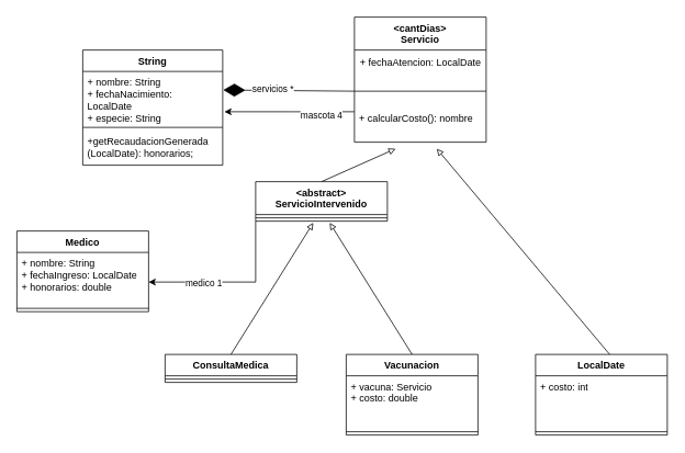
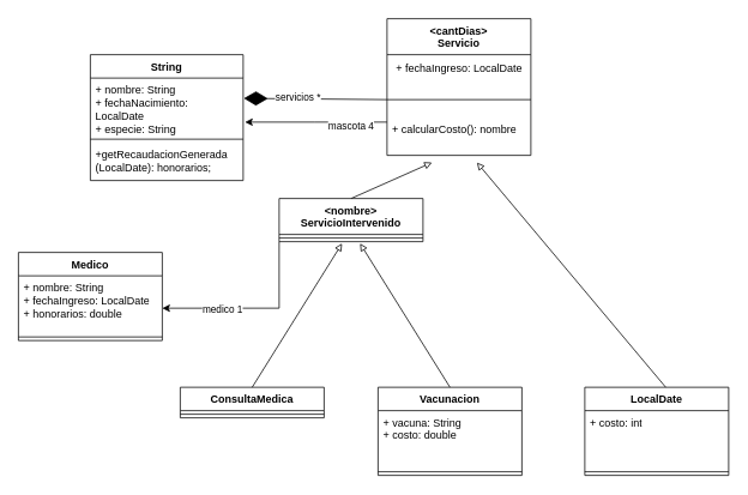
  <mxCell id="0" />
  <mxCell id="1" parent="0" />
  <mxCell id="2" value="Medico" style="swimlane;fontStyle=1;align=center;verticalAlign=top;childLayout=stackLayout;horizontal=1;startSize=26;horizontalStack=0;resizeParent=1;resizeParentMax=0;resizeLast=0;collapsible=1;marginBottom=0;whiteSpace=wrap;html=1;" parent="1" vertex="1"><mxGeometry x="20" y="280" width="160" height="98" as="geometry" /></mxCell>
  <mxCell id="3" value="&lt;div&gt;+ nombre: String&lt;br&gt;+ fechaIngreso: LocalDate&lt;/div&gt;&lt;div&gt;+ honorarios: double&lt;/div&gt;" style="text;strokeColor=none;fillColor=none;align=left;verticalAlign=top;spacingLeft=4;spacingRight=4;overflow=hidden;rotatable=0;points=[[0,0.5],[1,0.5]];portConstraint=eastwest;whiteSpace=wrap;html=1;" parent="2" vertex="1"><mxGeometry y="26" width="160" height="64" as="geometry" /></mxCell>
  <mxCell id="4" value="" style="line;strokeWidth=1;fillColor=none;align=left;verticalAlign=middle;spacingTop=-1;spacingLeft=3;spacingRight=3;rotatable=0;labelPosition=right;points=[];portConstraint=eastwest;strokeColor=inherit;" parent="2" vertex="1"><mxGeometry y="90" width="160" height="8" as="geometry" /></mxCell>
  <mxCell id="5" value="String" style="swimlane;fontStyle=1;align=center;verticalAlign=top;childLayout=stackLayout;horizontal=1;startSize=26;horizontalStack=0;resizeParent=1;resizeParentMax=0;resizeLast=0;collapsible=1;marginBottom=0;whiteSpace=wrap;html=1;" parent="1" vertex="1"><mxGeometry x="100" y="60" width="170" height="140" as="geometry" /></mxCell>
  <mxCell id="6" value="&lt;div&gt;+ nombre: String&lt;br&gt;+ fechaNacimiento: LocalDate&lt;/div&gt;&lt;div&gt;+ especie: String&lt;/div&gt;" style="text;strokeColor=none;fillColor=none;align=left;verticalAlign=top;spacingLeft=4;spacingRight=4;overflow=hidden;rotatable=0;points=[[0,0.5],[1,0.5]];portConstraint=eastwest;whiteSpace=wrap;html=1;" parent="5" vertex="1"><mxGeometry y="26" width="170" height="64" as="geometry" /></mxCell>
  <mxCell id="7" value="" style="line;strokeWidth=1;fillColor=none;align=left;verticalAlign=middle;spacingTop=-1;spacingLeft=3;spacingRight=3;rotatable=0;labelPosition=right;points=[];portConstraint=eastwest;strokeColor=inherit;" parent="5" vertex="1"><mxGeometry y="90" width="170" height="8" as="geometry" /></mxCell>
  <mxCell id="8" value="&lt;div&gt;+getRecaudacionGenerada&lt;/div&gt;&lt;div&gt;(LocalDate): honorarios;&lt;br&gt;&lt;/div&gt;" style="text;strokeColor=none;fillColor=none;align=left;verticalAlign=top;spacingLeft=4;spacingRight=4;overflow=hidden;rotatable=0;points=[[0,0.5],[1,0.5]];portConstraint=eastwest;whiteSpace=wrap;html=1;" parent="5" vertex="1"><mxGeometry y="98" width="170" height="42" as="geometry" /></mxCell>
  <mxCell id="9" value="&amp;lt;cantDias&amp;gt;&lt;div&gt;Servicio&lt;/div&gt;" style="swimlane;fontStyle=1;align=center;verticalAlign=top;childLayout=stackLayout;horizontal=1;startSize=40;horizontalStack=0;resizeParent=1;resizeParentMax=0;resizeLast=0;collapsible=1;marginBottom=0;whiteSpace=wrap;html=1;" parent="1" vertex="1"><mxGeometry x="430" y="20" width="160" height="152" as="geometry" /></mxCell>
- <mxCell id="10" value="+ fechaAtencion: LocalDate" style="text;html=1;align=center;verticalAlign=middle;resizable=0;points=[];autosize=1;strokeColor=none;fillColor=none;" vertex="1" parent="9"><mxGeometry y="40" width="160" height="30" as="geometry" /></mxCell>
+ <mxCell id="10" value="+ fechaIngreso: LocalDate" style="text;html=1;align=center;verticalAlign=middle;resizable=0;points=[];autosize=1;strokeColor=none;fillColor=none;" vertex="1" parent="9"><mxGeometry y="40" width="160" height="30" as="geometry" /></mxCell>
  <mxCell id="11" value="" style="line;strokeWidth=1;fillColor=none;align=left;verticalAlign=middle;spacingTop=-1;spacingLeft=3;spacingRight=3;rotatable=0;labelPosition=right;points=[];portConstraint=eastwest;strokeColor=inherit;" parent="9" vertex="1"><mxGeometry y="70" width="160" height="40" as="geometry" /></mxCell>
  <mxCell id="12" value="&lt;div&gt;+ calcularCosto(): nombre&lt;br&gt;&lt;/div&gt;" style="text;strokeColor=none;fillColor=none;align=left;verticalAlign=top;spacingLeft=4;spacingRight=4;overflow=hidden;rotatable=0;points=[[0,0.5],[1,0.5]];portConstraint=eastwest;whiteSpace=wrap;html=1;" parent="9" vertex="1"><mxGeometry y="110" width="160" height="42" as="geometry" /></mxCell>
  <mxCell id="13" value="ConsultaMedica" style="swimlane;fontStyle=1;align=center;verticalAlign=top;childLayout=stackLayout;horizontal=1;startSize=26;horizontalStack=0;resizeParent=1;resizeParentMax=0;resizeLast=0;collapsible=1;marginBottom=0;whiteSpace=wrap;html=1;" parent="1" vertex="1"><mxGeometry x="200" y="430" width="160" height="34" as="geometry" /></mxCell>
  <mxCell id="14" value="" style="line;strokeWidth=1;fillColor=none;align=left;verticalAlign=middle;spacingTop=-1;spacingLeft=3;spacingRight=3;rotatable=0;labelPosition=right;points=[];portConstraint=eastwest;strokeColor=inherit;" parent="13" vertex="1"><mxGeometry y="26" width="160" height="8" as="geometry" /></mxCell>
  <mxCell id="15" value="Vacunacion" style="swimlane;fontStyle=1;align=center;verticalAlign=top;childLayout=stackLayout;horizontal=1;startSize=26;horizontalStack=0;resizeParent=1;resizeParentMax=0;resizeLast=0;collapsible=1;marginBottom=0;whiteSpace=wrap;html=1;" parent="1" vertex="1"><mxGeometry x="420" y="430" width="160" height="98" as="geometry" /></mxCell>
- <mxCell id="16" value="&lt;div&gt;+ vacuna: Servicio&lt;/div&gt;&lt;div&gt;+ costo: double&lt;br&gt;&lt;/div&gt;" style="text;strokeColor=none;fillColor=none;align=left;verticalAlign=top;spacingLeft=4;spacingRight=4;overflow=hidden;rotatable=0;points=[[0,0.5],[1,0.5]];portConstraint=eastwest;whiteSpace=wrap;html=1;" parent="15" vertex="1"><mxGeometry y="26" width="160" height="64" as="geometry" /></mxCell>
+ <mxCell id="16" value="&lt;div&gt;+ vacuna: String&lt;/div&gt;&lt;div&gt;+ costo: double&lt;br&gt;&lt;/div&gt;" style="text;strokeColor=none;fillColor=none;align=left;verticalAlign=top;spacingLeft=4;spacingRight=4;overflow=hidden;rotatable=0;points=[[0,0.5],[1,0.5]];portConstraint=eastwest;whiteSpace=wrap;html=1;" parent="15" vertex="1"><mxGeometry y="26" width="160" height="64" as="geometry" /></mxCell>
  <mxCell id="17" value="" style="line;strokeWidth=1;fillColor=none;align=left;verticalAlign=middle;spacingTop=-1;spacingLeft=3;spacingRight=3;rotatable=0;labelPosition=right;points=[];portConstraint=eastwest;strokeColor=inherit;" parent="15" vertex="1"><mxGeometry y="90" width="160" height="8" as="geometry" /></mxCell>
  <mxCell id="18" style="rounded=0;orthogonalLoop=1;jettySize=auto;html=1;exitX=0.5;exitY=0;exitDx=0;exitDy=0;endArrow=block;endFill=0;" parent="1" source="19" edge="1"><mxGeometry relative="1" as="geometry"><mxPoint x="480" y="180" as="targetPoint" /></mxGeometry></mxCell>
- <mxCell id="19" value="&lt;div&gt;&amp;lt;abstract&amp;gt;&lt;/div&gt;&lt;div&gt;ServicioIntervenido&lt;/div&gt;" style="swimlane;fontStyle=1;align=center;verticalAlign=top;childLayout=stackLayout;horizontal=1;startSize=40;horizontalStack=0;resizeParent=1;resizeParentMax=0;resizeLast=0;collapsible=1;marginBottom=0;whiteSpace=wrap;html=1;" parent="1" vertex="1"><mxGeometry x="310" y="220" width="160" height="48" as="geometry" /></mxCell>
+ <mxCell id="19" value="&lt;div&gt;&amp;lt;nombre&amp;gt;&lt;/div&gt;&lt;div&gt;ServicioIntervenido&lt;/div&gt;" style="swimlane;fontStyle=1;align=center;verticalAlign=top;childLayout=stackLayout;horizontal=1;startSize=40;horizontalStack=0;resizeParent=1;resizeParentMax=0;resizeLast=0;collapsible=1;marginBottom=0;whiteSpace=wrap;html=1;" parent="1" vertex="1"><mxGeometry x="310" y="220" width="160" height="48" as="geometry" /></mxCell>
  <mxCell id="20" value="" style="line;strokeWidth=1;fillColor=none;align=left;verticalAlign=middle;spacingTop=-1;spacingLeft=3;spacingRight=3;rotatable=0;labelPosition=right;points=[];portConstraint=eastwest;strokeColor=inherit;" parent="19" vertex="1"><mxGeometry y="40" width="160" height="8" as="geometry" /></mxCell>
  <mxCell id="21" value="LocalDate" style="swimlane;fontStyle=1;align=center;verticalAlign=top;childLayout=stackLayout;horizontal=1;startSize=26;horizontalStack=0;resizeParent=1;resizeParentMax=0;resizeLast=0;collapsible=1;marginBottom=0;whiteSpace=wrap;html=1;" parent="1" vertex="1"><mxGeometry x="650" y="430" width="160" height="98" as="geometry" /></mxCell>
  <mxCell id="22" value="&lt;div&gt;+ costo: int&lt;br&gt;&lt;/div&gt;" style="text;strokeColor=none;fillColor=none;align=left;verticalAlign=top;spacingLeft=4;spacingRight=4;overflow=hidden;rotatable=0;points=[[0,0.5],[1,0.5]];portConstraint=eastwest;whiteSpace=wrap;html=1;" parent="21" vertex="1"><mxGeometry y="26" width="160" height="64" as="geometry" /></mxCell>
  <mxCell id="23" value="" style="line;strokeWidth=1;fillColor=none;align=left;verticalAlign=middle;spacingTop=-1;spacingLeft=3;spacingRight=3;rotatable=0;labelPosition=right;points=[];portConstraint=eastwest;strokeColor=inherit;" parent="21" vertex="1"><mxGeometry y="90" width="160" height="8" as="geometry" /></mxCell>
  <mxCell id="24" style="rounded=0;orthogonalLoop=1;jettySize=auto;html=1;exitX=0.5;exitY=0;exitDx=0;exitDy=0;endArrow=block;endFill=0;" parent="1" edge="1"><mxGeometry relative="1" as="geometry"><mxPoint x="380" y="270" as="targetPoint" /><mxPoint x="280" y="430" as="sourcePoint" /></mxGeometry></mxCell>
  <mxCell id="25" style="rounded=0;orthogonalLoop=1;jettySize=auto;html=1;exitX=0.5;exitY=0;exitDx=0;exitDy=0;endArrow=block;endFill=0;" parent="1" edge="1"><mxGeometry relative="1" as="geometry"><mxPoint x="400" y="270" as="targetPoint" /><mxPoint x="500" y="430" as="sourcePoint" /></mxGeometry></mxCell>
  <mxCell id="26" style="rounded=0;orthogonalLoop=1;jettySize=auto;html=1;exitX=0.5;exitY=0;exitDx=0;exitDy=0;endArrow=block;endFill=0;" parent="1" edge="1"><mxGeometry relative="1" as="geometry"><mxPoint x="530" y="180" as="targetPoint" /><mxPoint x="740" y="430" as="sourcePoint" /></mxGeometry></mxCell>
  <mxCell id="27" style="edgeStyle=orthogonalEdgeStyle;rounded=0;orthogonalLoop=1;jettySize=auto;html=1;entryX=1;entryY=0.563;entryDx=0;entryDy=0;entryPerimeter=0;exitX=0;exitY=1;exitDx=0;exitDy=0;" parent="1" source="19" target="3" edge="1"><mxGeometry relative="1" as="geometry"><mxPoint x="310" y="292.032" as="sourcePoint" /></mxGeometry></mxCell>
  <mxCell id="28" value="medico 1" style="edgeLabel;html=1;align=center;verticalAlign=middle;resizable=0;points=[];" parent="27" vertex="1" connectable="0"><mxGeometry x="0.356" y="1" relative="1" as="geometry"><mxPoint as="offset" /></mxGeometry></mxCell>
  <mxCell id="29" value="" style="endArrow=diamondThin;endFill=1;endSize=24;html=1;rounded=0;entryX=1.004;entryY=0.353;entryDx=0;entryDy=0;entryPerimeter=0;" parent="1" target="6" edge="1"><mxGeometry width="160" relative="1" as="geometry"><mxPoint x="430" y="110" as="sourcePoint" /><mxPoint x="420" y="121.71" as="targetPoint" /></mxGeometry></mxCell>
  <mxCell id="30" value="servicios *" style="edgeLabel;html=1;align=center;verticalAlign=middle;resizable=0;points=[];" parent="29" vertex="1" connectable="0"><mxGeometry x="0.26" y="-2" relative="1" as="geometry"><mxPoint as="offset" /></mxGeometry></mxCell>
  <mxCell id="31" style="edgeStyle=orthogonalEdgeStyle;rounded=0;orthogonalLoop=1;jettySize=auto;html=1;entryX=1.012;entryY=0.766;entryDx=0;entryDy=0;entryPerimeter=0;" parent="1" source="9" edge="1" target="6"><mxGeometry relative="1" as="geometry"><mxPoint x="260" y="156" as="targetPoint" /><Array as="points"><mxPoint x="350" y="135" /><mxPoint x="350" y="135" /></Array></mxGeometry></mxCell>
  <mxCell id="32" value="mascota 4" style="edgeLabel;html=1;align=center;verticalAlign=middle;resizable=0;points=[];" parent="1" vertex="1" connectable="0"><mxGeometry x="389.997" y="139.998" as="geometry" /></mxCell>
